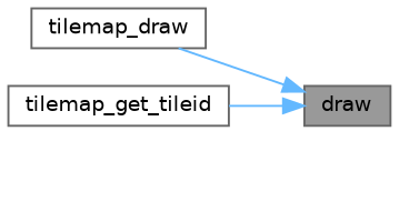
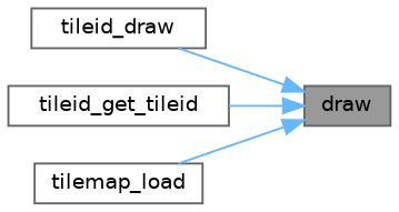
  digraph {
    rankdir=RL
    node [color=grey40 fillcolor=white fontname=Helvetica fontsize=10 shape=box style=filled]
    edge [color=steelblue1 dir=back fontname=Helvetica fontsize=10 labelfontname=Helvetica labelfontsize=10 style=solid]
    n1 [color=gray40 fillcolor=grey60 fontcolor=black height=0.2 label=draw width=0.4]
-   n2 [height=0.2 label=tilemap_draw width=0.4]
-   n3 [height=0.2 label=tilemap_get_tileid width=0.4]
+   n2 [height=0.2 label=tileid_draw width=0.4]
+   n3 [height=0.2 label=tileid_get_tileid width=0.4]
+   n4 [height=0.2 label=tilemap_load width=0.4]
    n1 -> n2
    n1 -> n3
+   n1 -> n4
  }
